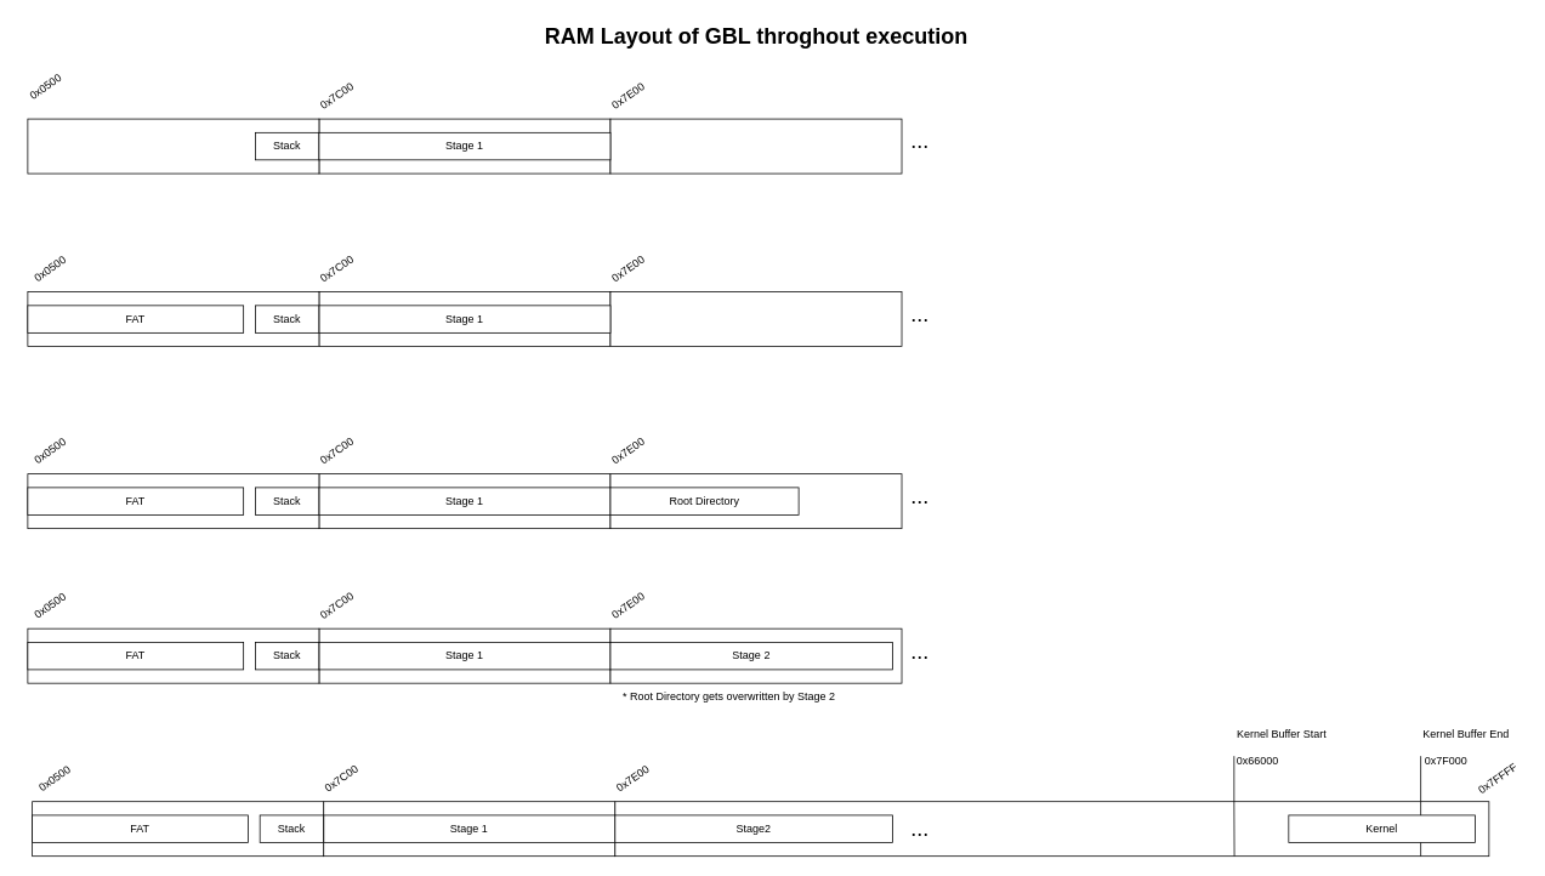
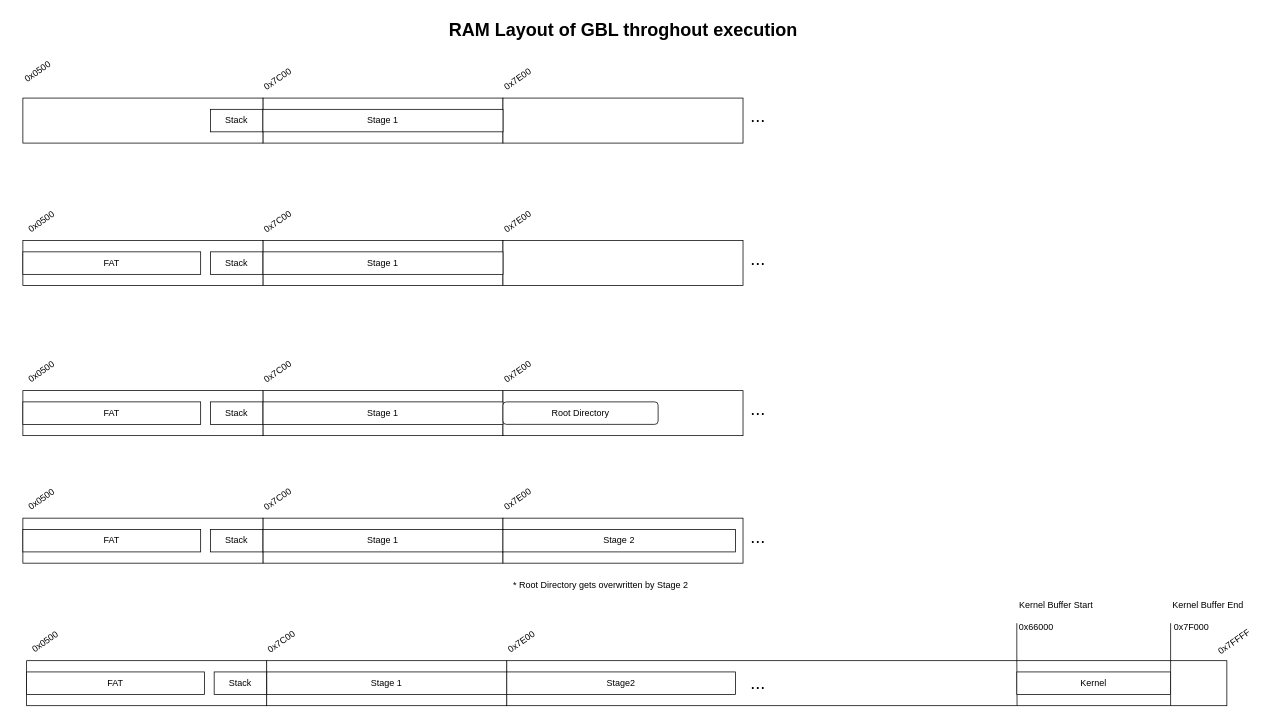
  <mxCell id="0" />
  <mxCell id="1" parent="0" />
  <mxCell id="2" value="" style="group;movable=0;resizable=0;rotatable=0;deletable=0;editable=0;locked=1;connectable=0;" parent="1" vertex="1" connectable="0"><mxGeometry x="26.822" y="140" width="1300" height="370" as="geometry" /></mxCell>
  <mxCell id="3" value="" style="group;movable=0;resizable=0;rotatable=0;deletable=0;editable=0;locked=1;connectable=0;" parent="2" vertex="1" connectable="0"><mxGeometry width="1300" height="370" as="geometry" /></mxCell>
  <mxCell id="4" value="" style="rounded=0;whiteSpace=wrap;html=1;container=0;" parent="1" vertex="1"><mxGeometry x="675" y="880" width="960" height="60" as="geometry" /></mxCell>
  <mxCell id="5" value="" style="rounded=0;whiteSpace=wrap;html=1;container=0;" parent="1" vertex="1"><mxGeometry x="355" y="880" width="320" height="60" as="geometry" /></mxCell>
  <mxCell id="6" value="0x7C00" style="text;html=1;align=center;verticalAlign=middle;whiteSpace=wrap;rounded=0;rotation=-35;container=0;" parent="1" vertex="1"><mxGeometry x="345" y="840" width="60" height="30" as="geometry" /></mxCell>
  <mxCell id="7" value="0x7E00" style="text;html=1;align=center;verticalAlign=middle;whiteSpace=wrap;rounded=0;rotation=-35;container=0;" parent="1" vertex="1"><mxGeometry x="665" y="840" width="60" height="30" as="geometry" /></mxCell>
  <mxCell id="8" value="Stage2" style="rounded=0;whiteSpace=wrap;html=1;container=0;" parent="1" vertex="1"><mxGeometry x="675" y="895" width="304.82" height="30" as="geometry" /></mxCell>
  <mxCell id="9" value="" style="rounded=0;whiteSpace=wrap;html=1;container=0;" parent="1" vertex="1"><mxGeometry x="35" y="880" width="320" height="60" as="geometry" /></mxCell>
  <mxCell id="10" value="FAT" style="rounded=0;whiteSpace=wrap;html=1;container=0;" parent="1" vertex="1"><mxGeometry x="35.002" y="895" width="237" height="30" as="geometry" /></mxCell>
  <mxCell id="11" value="Stack" style="rounded=0;whiteSpace=wrap;html=1;container=0;" parent="1" vertex="1"><mxGeometry x="285" y="895" width="70" height="30" as="geometry" /></mxCell>
  <mxCell id="12" value="0x0500" style="text;html=1;align=center;verticalAlign=middle;whiteSpace=wrap;rounded=0;rotation=-35;container=0;" parent="1" vertex="1"><mxGeometry x="30" y="840" width="60" height="30" as="geometry" /></mxCell>
  <mxCell id="13" value="0x7FFFF" style="text;html=1;align=center;verticalAlign=middle;whiteSpace=wrap;rounded=0;rotation=-35;container=0;" parent="1" vertex="1"><mxGeometry x="1615" y="840" width="60" height="30" as="geometry" /></mxCell>
  <mxCell id="14" value="&lt;font style=&quot;font-size: 24px;&quot;&gt;...&lt;/font&gt;" style="text;html=1;align=center;verticalAlign=middle;whiteSpace=wrap;rounded=0;container=0;" parent="1" vertex="1"><mxGeometry x="1000" y="895" width="20" height="30" as="geometry" /></mxCell>
  <mxCell id="15" value="0x7F000" style="text;html=1;align=center;verticalAlign=middle;whiteSpace=wrap;rounded=0;rotation=0;container=0;" parent="1" vertex="1"><mxGeometry x="1558" y="820" width="60" height="30" as="geometry" /></mxCell>
  <mxCell id="16" value="" style="endArrow=none;html=1;entryX=0.75;entryY=0;entryDx=0;entryDy=0;" parent="1" edge="1"><mxGeometry width="50" height="50" relative="1" as="geometry"><mxPoint x="1560" y="830" as="sourcePoint" /><mxPoint x="1560" y="880" as="targetPoint" /></mxGeometry></mxCell>
  <mxCell id="17" value="Kernel Buffer End" style="text;html=1;align=center;verticalAlign=middle;whiteSpace=wrap;rounded=0;rotation=0;container=0;" parent="1" vertex="1"><mxGeometry x="1560" y="791" width="100" height="30" as="geometry" /></mxCell>
  <mxCell id="18" value="" style="endArrow=none;html=1;" parent="1" edge="1"><mxGeometry width="50" height="50" relative="1" as="geometry"><mxPoint x="1560" y="880" as="sourcePoint" /><mxPoint x="1560" y="940" as="targetPoint" /></mxGeometry></mxCell>
  <mxCell id="19" value="0x66000" style="text;html=1;align=center;verticalAlign=middle;whiteSpace=wrap;rounded=0;rotation=0;container=0;" parent="1" vertex="1"><mxGeometry x="1351" y="820" width="60" height="30" as="geometry" /></mxCell>
  <mxCell id="20" value="" style="endArrow=none;html=1;entryX=0.75;entryY=0;entryDx=0;entryDy=0;" parent="1" edge="1"><mxGeometry width="50" height="50" relative="1" as="geometry"><mxPoint x="1355" y="830" as="sourcePoint" /><mxPoint x="1355" y="880" as="targetPoint" /></mxGeometry></mxCell>
  <mxCell id="21" value="" style="endArrow=none;html=1;entryX=0.563;entryY=1;entryDx=0;entryDy=0;entryPerimeter=0;" parent="1" edge="1"><mxGeometry width="50" height="50" relative="1" as="geometry"><mxPoint x="1355" y="880" as="sourcePoint" /><mxPoint x="1355.32" y="940" as="targetPoint" /></mxGeometry></mxCell>
  <mxCell id="22" value="Kernel Buffer Start" style="text;html=1;align=center;verticalAlign=middle;whiteSpace=wrap;rounded=0;rotation=0;container=0;" parent="1" vertex="1"><mxGeometry x="1355" y="791" width="105" height="30" as="geometry" /></mxCell>
- <mxCell id="23" value="Kernel" style="rounded=0;whiteSpace=wrap;html=1;container=0;" parent="1" vertex="1"><mxGeometry x="1415" y="895" width="205" height="30" as="geometry" /></mxCell>
+ <mxCell id="23" value="Kernel" style="rounded=0;whiteSpace=wrap;html=1;container=0;" parent="1" vertex="1"><mxGeometry x="1355" y="895" width="205" height="30" as="geometry" /></mxCell>
  <mxCell id="24" value="" style="rounded=0;whiteSpace=wrap;html=1;container=0;" parent="1" vertex="1"><mxGeometry x="350" y="320" width="320" height="60" as="geometry" /></mxCell>
  <mxCell id="25" value="0x7C00" style="text;html=1;align=center;verticalAlign=middle;whiteSpace=wrap;rounded=0;rotation=-35;container=0;" parent="1" vertex="1"><mxGeometry x="340" y="280" width="60" height="30" as="geometry" /></mxCell>
  <mxCell id="26" value="0x7E00" style="text;html=1;align=center;verticalAlign=middle;whiteSpace=wrap;rounded=0;rotation=-35;container=0;" parent="1" vertex="1"><mxGeometry x="660" y="280" width="60" height="30" as="geometry" /></mxCell>
  <mxCell id="27" value="" style="rounded=0;whiteSpace=wrap;html=1;container=0;" parent="1" vertex="1"><mxGeometry x="670" y="320" width="320" height="60" as="geometry" /></mxCell>
  <mxCell id="28" value="" style="rounded=0;whiteSpace=wrap;html=1;container=0;" parent="1" vertex="1"><mxGeometry x="30" y="320" width="320" height="60" as="geometry" /></mxCell>
  <mxCell id="29" value="FAT" style="rounded=0;whiteSpace=wrap;html=1;container=0;" parent="1" vertex="1"><mxGeometry x="30.002" y="335" width="237" height="30" as="geometry" /></mxCell>
  <mxCell id="30" value="Stack" style="rounded=0;whiteSpace=wrap;html=1;container=0;" parent="1" vertex="1"><mxGeometry x="280" y="335" width="70" height="30" as="geometry" /></mxCell>
  <mxCell id="31" value="&lt;font style=&quot;font-size: 24px;&quot;&gt;...&lt;/font&gt;" style="text;html=1;align=center;verticalAlign=middle;whiteSpace=wrap;rounded=0;container=0;" parent="1" vertex="1"><mxGeometry x="1000" y="330" width="20" height="30" as="geometry" /></mxCell>
  <mxCell id="32" value="0x0500" style="text;html=1;align=center;verticalAlign=middle;whiteSpace=wrap;rounded=0;rotation=-35;container=0;" parent="1" vertex="1"><mxGeometry x="25" y="280" width="60" height="30" as="geometry" /></mxCell>
  <mxCell id="33" value="" style="rounded=0;whiteSpace=wrap;html=1;container=0;" parent="1" vertex="1"><mxGeometry x="350" y="130" width="320" height="60" as="geometry" /></mxCell>
  <mxCell id="34" value="0x7C00" style="text;html=1;align=center;verticalAlign=middle;whiteSpace=wrap;rounded=0;rotation=-35;container=0;" parent="1" vertex="1"><mxGeometry x="340" y="90" width="60" height="30" as="geometry" /></mxCell>
  <mxCell id="35" value="0x7E00" style="text;html=1;align=center;verticalAlign=middle;whiteSpace=wrap;rounded=0;rotation=-35;container=0;" parent="1" vertex="1"><mxGeometry x="660" y="90" width="60" height="30" as="geometry" /></mxCell>
  <mxCell id="36" value="" style="rounded=0;whiteSpace=wrap;html=1;container=0;" parent="1" vertex="1"><mxGeometry x="670" y="130" width="320" height="60" as="geometry" /></mxCell>
  <mxCell id="37" value="" style="rounded=0;whiteSpace=wrap;html=1;container=0;" parent="1" vertex="1"><mxGeometry x="30" y="130" width="320" height="60" as="geometry" /></mxCell>
  <mxCell id="38" value="0x0500" style="text;html=1;align=center;verticalAlign=middle;whiteSpace=wrap;rounded=0;rotation=-35;container=0;" parent="1" vertex="1"><mxGeometry x="20" y="80" width="60" height="30" as="geometry" /></mxCell>
  <mxCell id="39" value="Stack" style="rounded=0;whiteSpace=wrap;html=1;container=0;" parent="1" vertex="1"><mxGeometry x="280" y="145" width="70" height="30" as="geometry" /></mxCell>
  <mxCell id="40" value="&lt;font style=&quot;font-size: 24px;&quot;&gt;...&lt;/font&gt;" style="text;html=1;align=center;verticalAlign=middle;whiteSpace=wrap;rounded=0;container=0;" parent="1" vertex="1"><mxGeometry x="1000" y="140" width="20" height="30" as="geometry" /></mxCell>
  <mxCell id="41" value="&lt;span style=&quot;color: rgb(0, 0, 0);&quot;&gt;Stage 1&lt;/span&gt;" style="rounded=0;whiteSpace=wrap;html=1;container=0;" parent="1" vertex="1"><mxGeometry x="350" y="145" width="320" height="30" as="geometry" /></mxCell>
  <mxCell id="42" value="&lt;span style=&quot;color: rgb(0, 0, 0);&quot;&gt;Stage 1&lt;/span&gt;" style="rounded=0;whiteSpace=wrap;html=1;container=0;" parent="1" vertex="1"><mxGeometry x="350.18" y="335" width="319.82" height="30" as="geometry" /></mxCell>
  <mxCell id="43" value="" style="rounded=0;whiteSpace=wrap;html=1;container=0;" parent="1" vertex="1"><mxGeometry x="350" y="520" width="320" height="60" as="geometry" /></mxCell>
  <mxCell id="44" value="0x7C00" style="text;html=1;align=center;verticalAlign=middle;whiteSpace=wrap;rounded=0;rotation=-35;container=0;" parent="1" vertex="1"><mxGeometry x="340" y="480" width="60" height="30" as="geometry" /></mxCell>
  <mxCell id="45" value="0x7E00" style="text;html=1;align=center;verticalAlign=middle;whiteSpace=wrap;rounded=0;rotation=-35;container=0;" parent="1" vertex="1"><mxGeometry x="660" y="480" width="60" height="30" as="geometry" /></mxCell>
  <mxCell id="46" value="" style="rounded=0;whiteSpace=wrap;html=1;container=0;" parent="1" vertex="1"><mxGeometry x="670" y="520" width="320" height="60" as="geometry" /></mxCell>
  <mxCell id="47" value="" style="rounded=0;whiteSpace=wrap;html=1;container=0;" parent="1" vertex="1"><mxGeometry x="30" y="520" width="320" height="60" as="geometry" /></mxCell>
  <mxCell id="48" value="FAT" style="rounded=0;whiteSpace=wrap;html=1;container=0;" parent="1" vertex="1"><mxGeometry x="30.002" y="535" width="237" height="30" as="geometry" /></mxCell>
  <mxCell id="49" value="Stack" style="rounded=0;whiteSpace=wrap;html=1;container=0;" parent="1" vertex="1"><mxGeometry x="280" y="535" width="70" height="30" as="geometry" /></mxCell>
  <mxCell id="50" value="&lt;font style=&quot;font-size: 24px;&quot;&gt;...&lt;/font&gt;" style="text;html=1;align=center;verticalAlign=middle;whiteSpace=wrap;rounded=0;container=0;" parent="1" vertex="1"><mxGeometry x="1000" y="530" width="20" height="30" as="geometry" /></mxCell>
  <mxCell id="51" value="0x0500" style="text;html=1;align=center;verticalAlign=middle;whiteSpace=wrap;rounded=0;rotation=-35;container=0;" parent="1" vertex="1"><mxGeometry x="25" y="480" width="60" height="30" as="geometry" /></mxCell>
  <mxCell id="52" value="&lt;span style=&quot;color: rgb(0, 0, 0);&quot;&gt;Stage 1&lt;/span&gt;" style="rounded=0;whiteSpace=wrap;html=1;container=0;" parent="1" vertex="1"><mxGeometry x="350.18" y="535" width="319.82" height="30" as="geometry" /></mxCell>
- <mxCell id="53" value="Root Directory" style="rounded=0;whiteSpace=wrap;html=1;container=0;" parent="1" vertex="1"><mxGeometry x="670.002" y="535" width="206.82" height="30" as="geometry" /></mxCell>
+ <mxCell id="53" value="Root Directory" style="whiteSpace=wrap;html=1;container=0;rounded=1;" parent="1" vertex="1"><mxGeometry x="670.002" y="535" width="206.82" height="30" as="geometry" /></mxCell>
  <mxCell id="54" value="" style="rounded=0;whiteSpace=wrap;html=1;container=0;" parent="1" vertex="1"><mxGeometry x="350" y="690" width="320" height="60" as="geometry" /></mxCell>
  <mxCell id="55" value="0x7C00" style="text;html=1;align=center;verticalAlign=middle;whiteSpace=wrap;rounded=0;rotation=-35;container=0;" parent="1" vertex="1"><mxGeometry x="340" y="650" width="60" height="30" as="geometry" /></mxCell>
  <mxCell id="56" value="0x7E00" style="text;html=1;align=center;verticalAlign=middle;whiteSpace=wrap;rounded=0;rotation=-35;container=0;" parent="1" vertex="1"><mxGeometry x="660" y="650" width="60" height="30" as="geometry" /></mxCell>
  <mxCell id="57" value="" style="rounded=0;whiteSpace=wrap;html=1;container=0;" parent="1" vertex="1"><mxGeometry x="670" y="690" width="320" height="60" as="geometry" /></mxCell>
  <mxCell id="58" value="" style="rounded=0;whiteSpace=wrap;html=1;container=0;" parent="1" vertex="1"><mxGeometry x="30" y="690" width="320" height="60" as="geometry" /></mxCell>
  <mxCell id="59" value="FAT" style="rounded=0;whiteSpace=wrap;html=1;container=0;" parent="1" vertex="1"><mxGeometry x="30.002" y="705" width="237" height="30" as="geometry" /></mxCell>
  <mxCell id="60" value="Stack" style="rounded=0;whiteSpace=wrap;html=1;container=0;" parent="1" vertex="1"><mxGeometry x="280" y="705" width="70" height="30" as="geometry" /></mxCell>
  <mxCell id="61" value="&lt;font style=&quot;font-size: 24px;&quot;&gt;...&lt;/font&gt;" style="text;html=1;align=center;verticalAlign=middle;whiteSpace=wrap;rounded=0;container=0;" parent="1" vertex="1"><mxGeometry x="1000" y="700" width="20" height="30" as="geometry" /></mxCell>
  <mxCell id="62" value="0x0500" style="text;html=1;align=center;verticalAlign=middle;whiteSpace=wrap;rounded=0;rotation=-35;container=0;" parent="1" vertex="1"><mxGeometry x="25" y="650" width="60" height="30" as="geometry" /></mxCell>
  <mxCell id="63" value="&lt;span style=&quot;color: rgb(0, 0, 0);&quot;&gt;Stage 1&lt;/span&gt;" style="rounded=0;whiteSpace=wrap;html=1;container=0;" parent="1" vertex="1"><mxGeometry x="350.18" y="705" width="319.82" height="30" as="geometry" /></mxCell>
  <mxCell id="64" value="Stage 2" style="rounded=0;whiteSpace=wrap;html=1;container=0;" parent="1" vertex="1"><mxGeometry x="670" y="705" width="309.82" height="30" as="geometry" /></mxCell>
  <mxCell id="65" value="&lt;span style=&quot;color: rgb(0, 0, 0);&quot;&gt;Stage 1&lt;/span&gt;" style="rounded=0;whiteSpace=wrap;html=1;container=0;" vertex="1" parent="1"><mxGeometry x="355.18" y="895" width="319.82" height="30" as="geometry" /></mxCell>
  <mxCell id="66" value="&lt;font style=&quot;font-size: 24px;&quot;&gt;&lt;b&gt;RAM Layout of GBL throghout execution&lt;/b&gt;&lt;/font&gt;" style="text;html=1;align=center;verticalAlign=middle;resizable=0;points=[];autosize=1;strokeColor=none;fillColor=none;" vertex="1" parent="1"><mxGeometry x="585" y="20" width="490" height="40" as="geometry" /></mxCell>
- <mxCell id="67" value="* Root Directory gets overwritten by Stage 2" style="text;html=1;align=center;verticalAlign=middle;resizable=0;points=[];autosize=1;strokeColor=none;fillColor=none;" vertex="1" parent="1"><mxGeometry x="670" y="750" width="260" height="30" as="geometry" /></mxCell>
+ <mxCell id="67" value="* Root Directory gets overwritten by Stage 2" style="text;html=1;align=center;verticalAlign=middle;resizable=0;points=[];autosize=1;strokeColor=none;fillColor=none;" vertex="1" parent="1"><mxGeometry x="670" y="765" width="260" height="30" as="geometry" /></mxCell>
